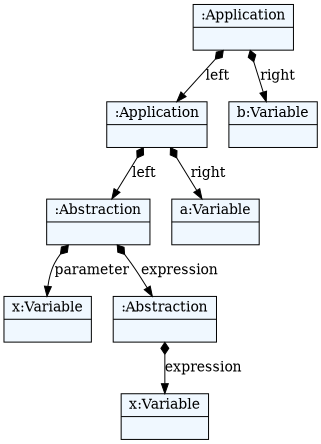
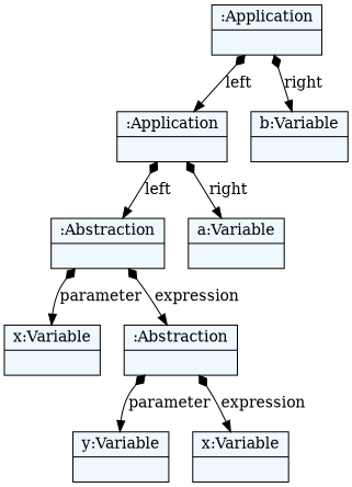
  digraph {
    fontname="Bitstream Vera Sans"
    fontsize=8
    nodesep=0.3
    node [fillcolor=aliceblue shape=record style=filled]
    edge [arrowtail=diamond dir=both]
    n1 [label="{:Application|}"]
    n2 [label="{:Application|}"]
    n3 [label="{b:Variable|}"]
    n4 [label="{:Abstraction|}"]
    n5 [label="{a:Variable|}"]
    n6 [label="{x:Variable|}"]
    n7 [label="{:Abstraction|}"]
+   n8 [label="{y:Variable|}"]
    n9 [label="{x:Variable|}"]
    n1 -> n2 [label=left]
    n1 -> n3 [label=right]
    n2 -> n4 [label=left]
    n2 -> n5 [label=right]
    n4 -> n6 [label=parameter]
    n4 -> n7 [label=expression]
+   n7 -> n8 [label=parameter]
    n7 -> n9 [label=expression]
  }
